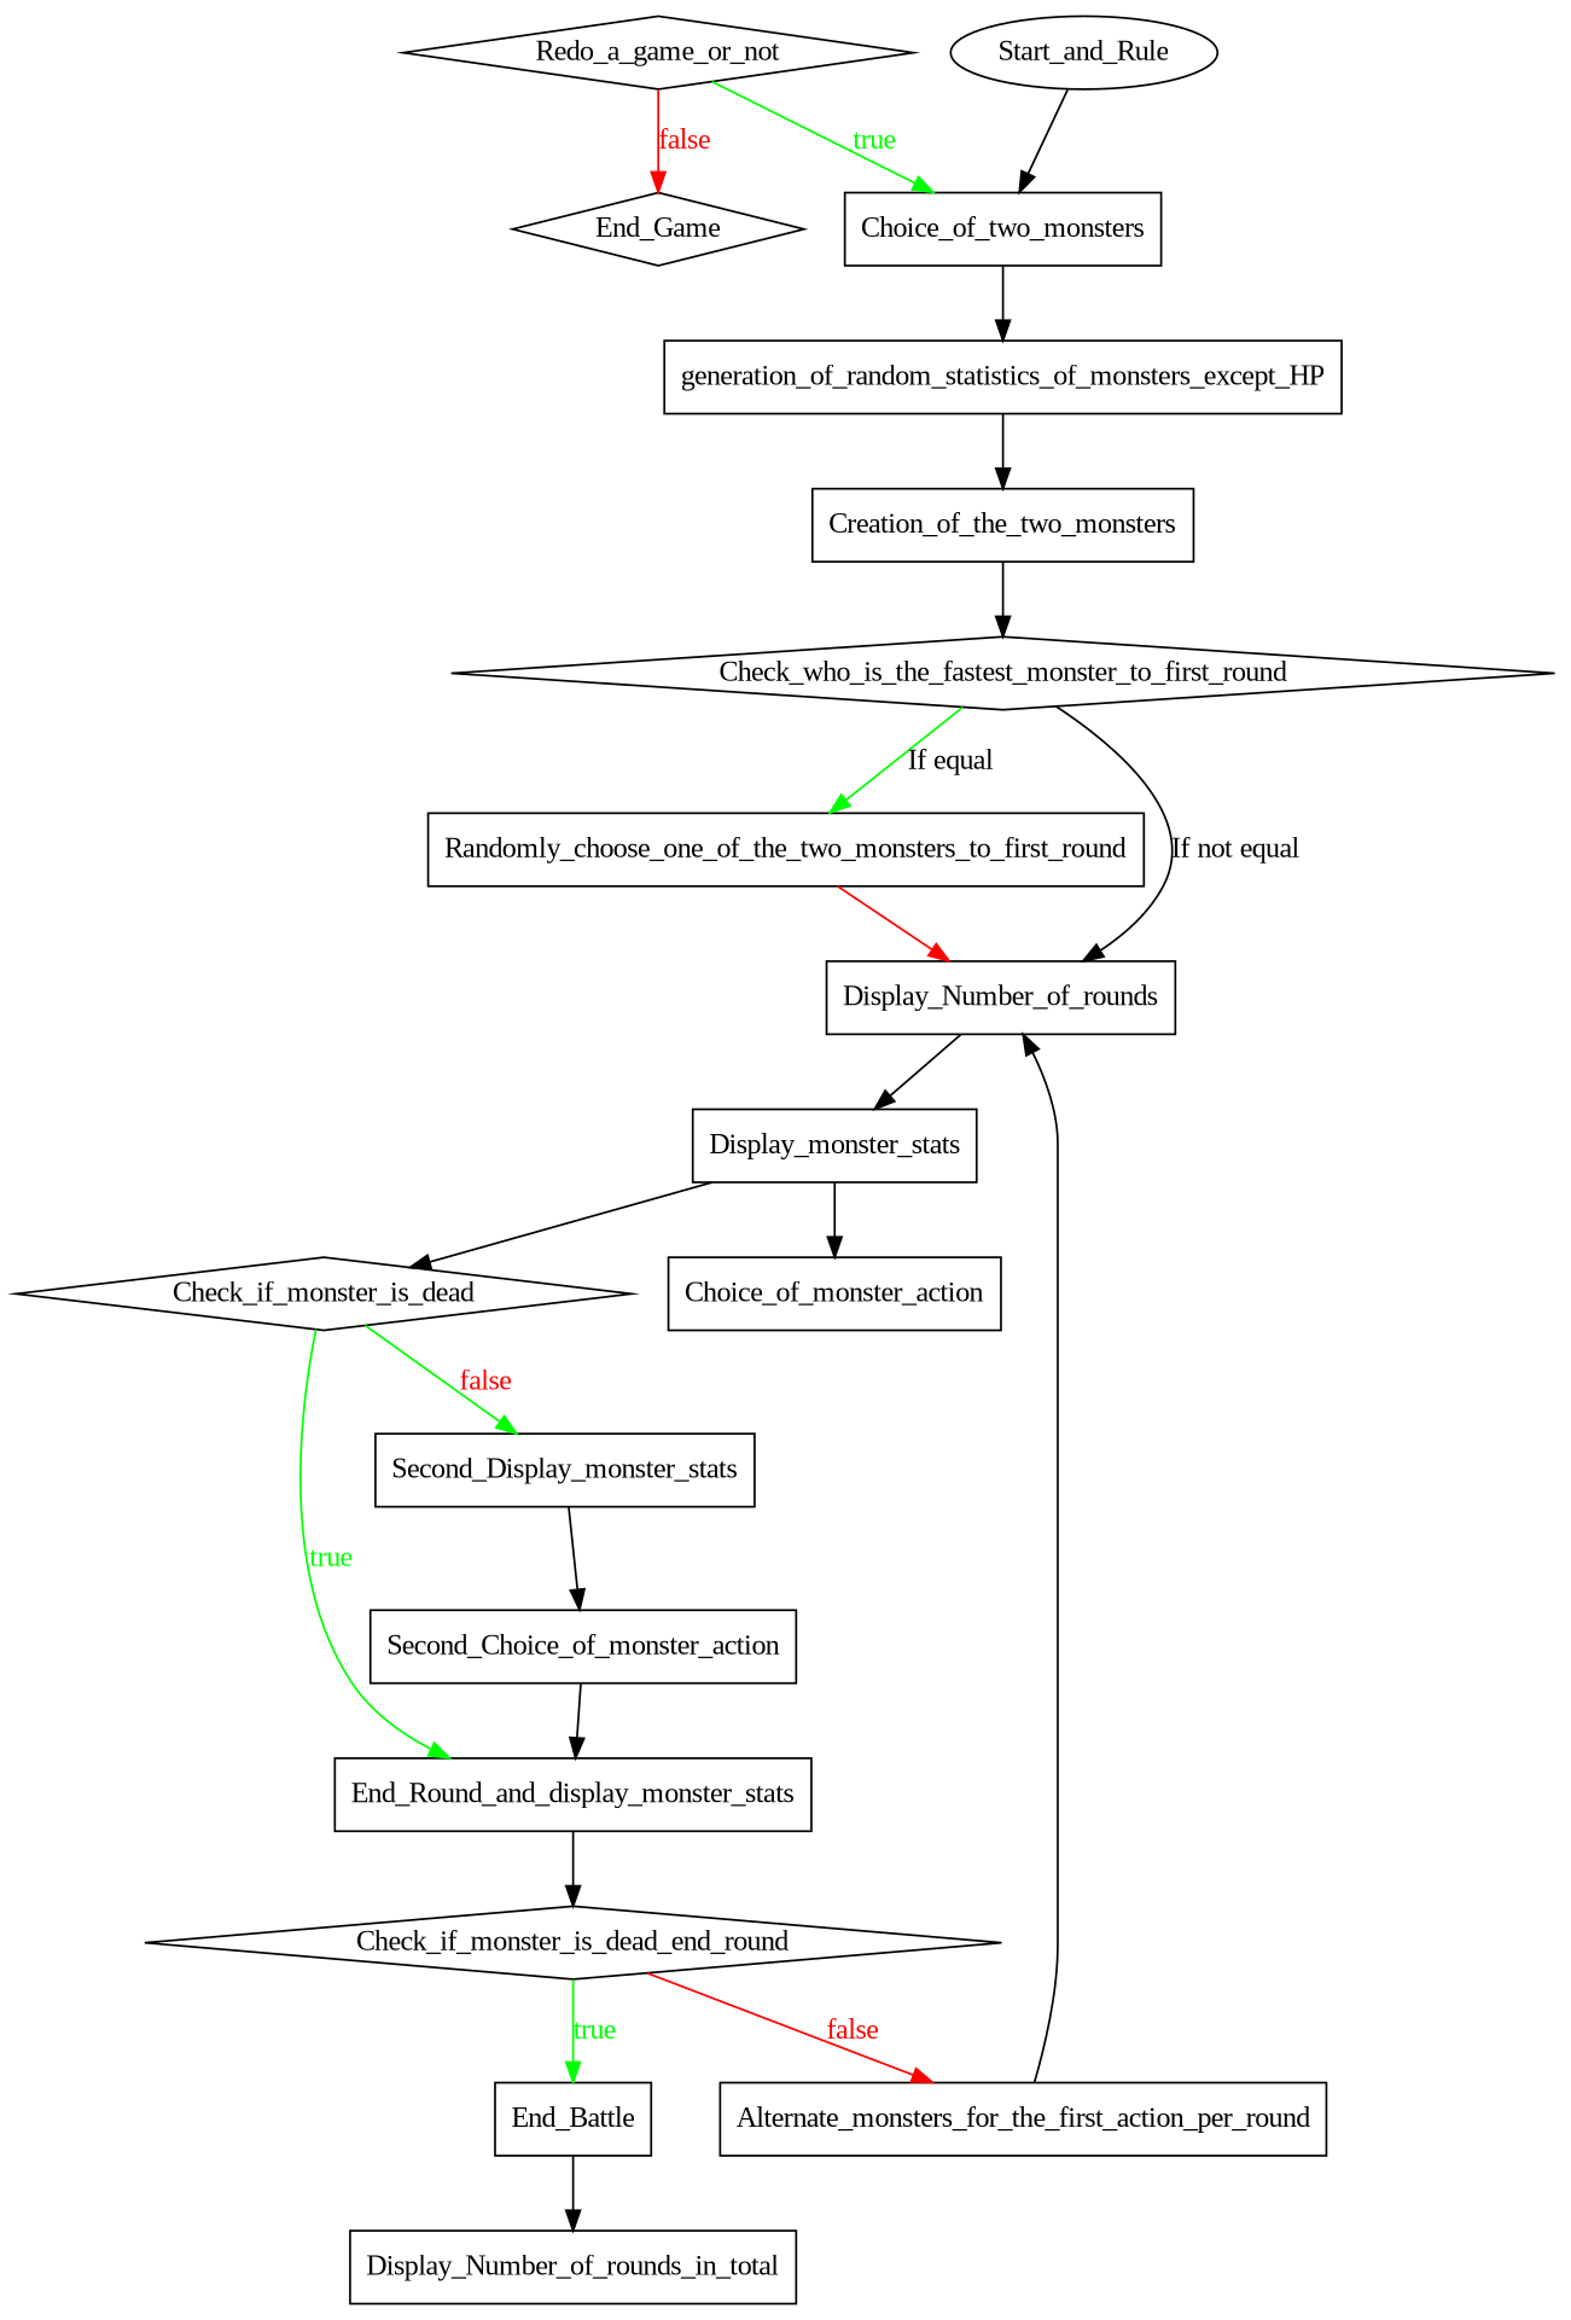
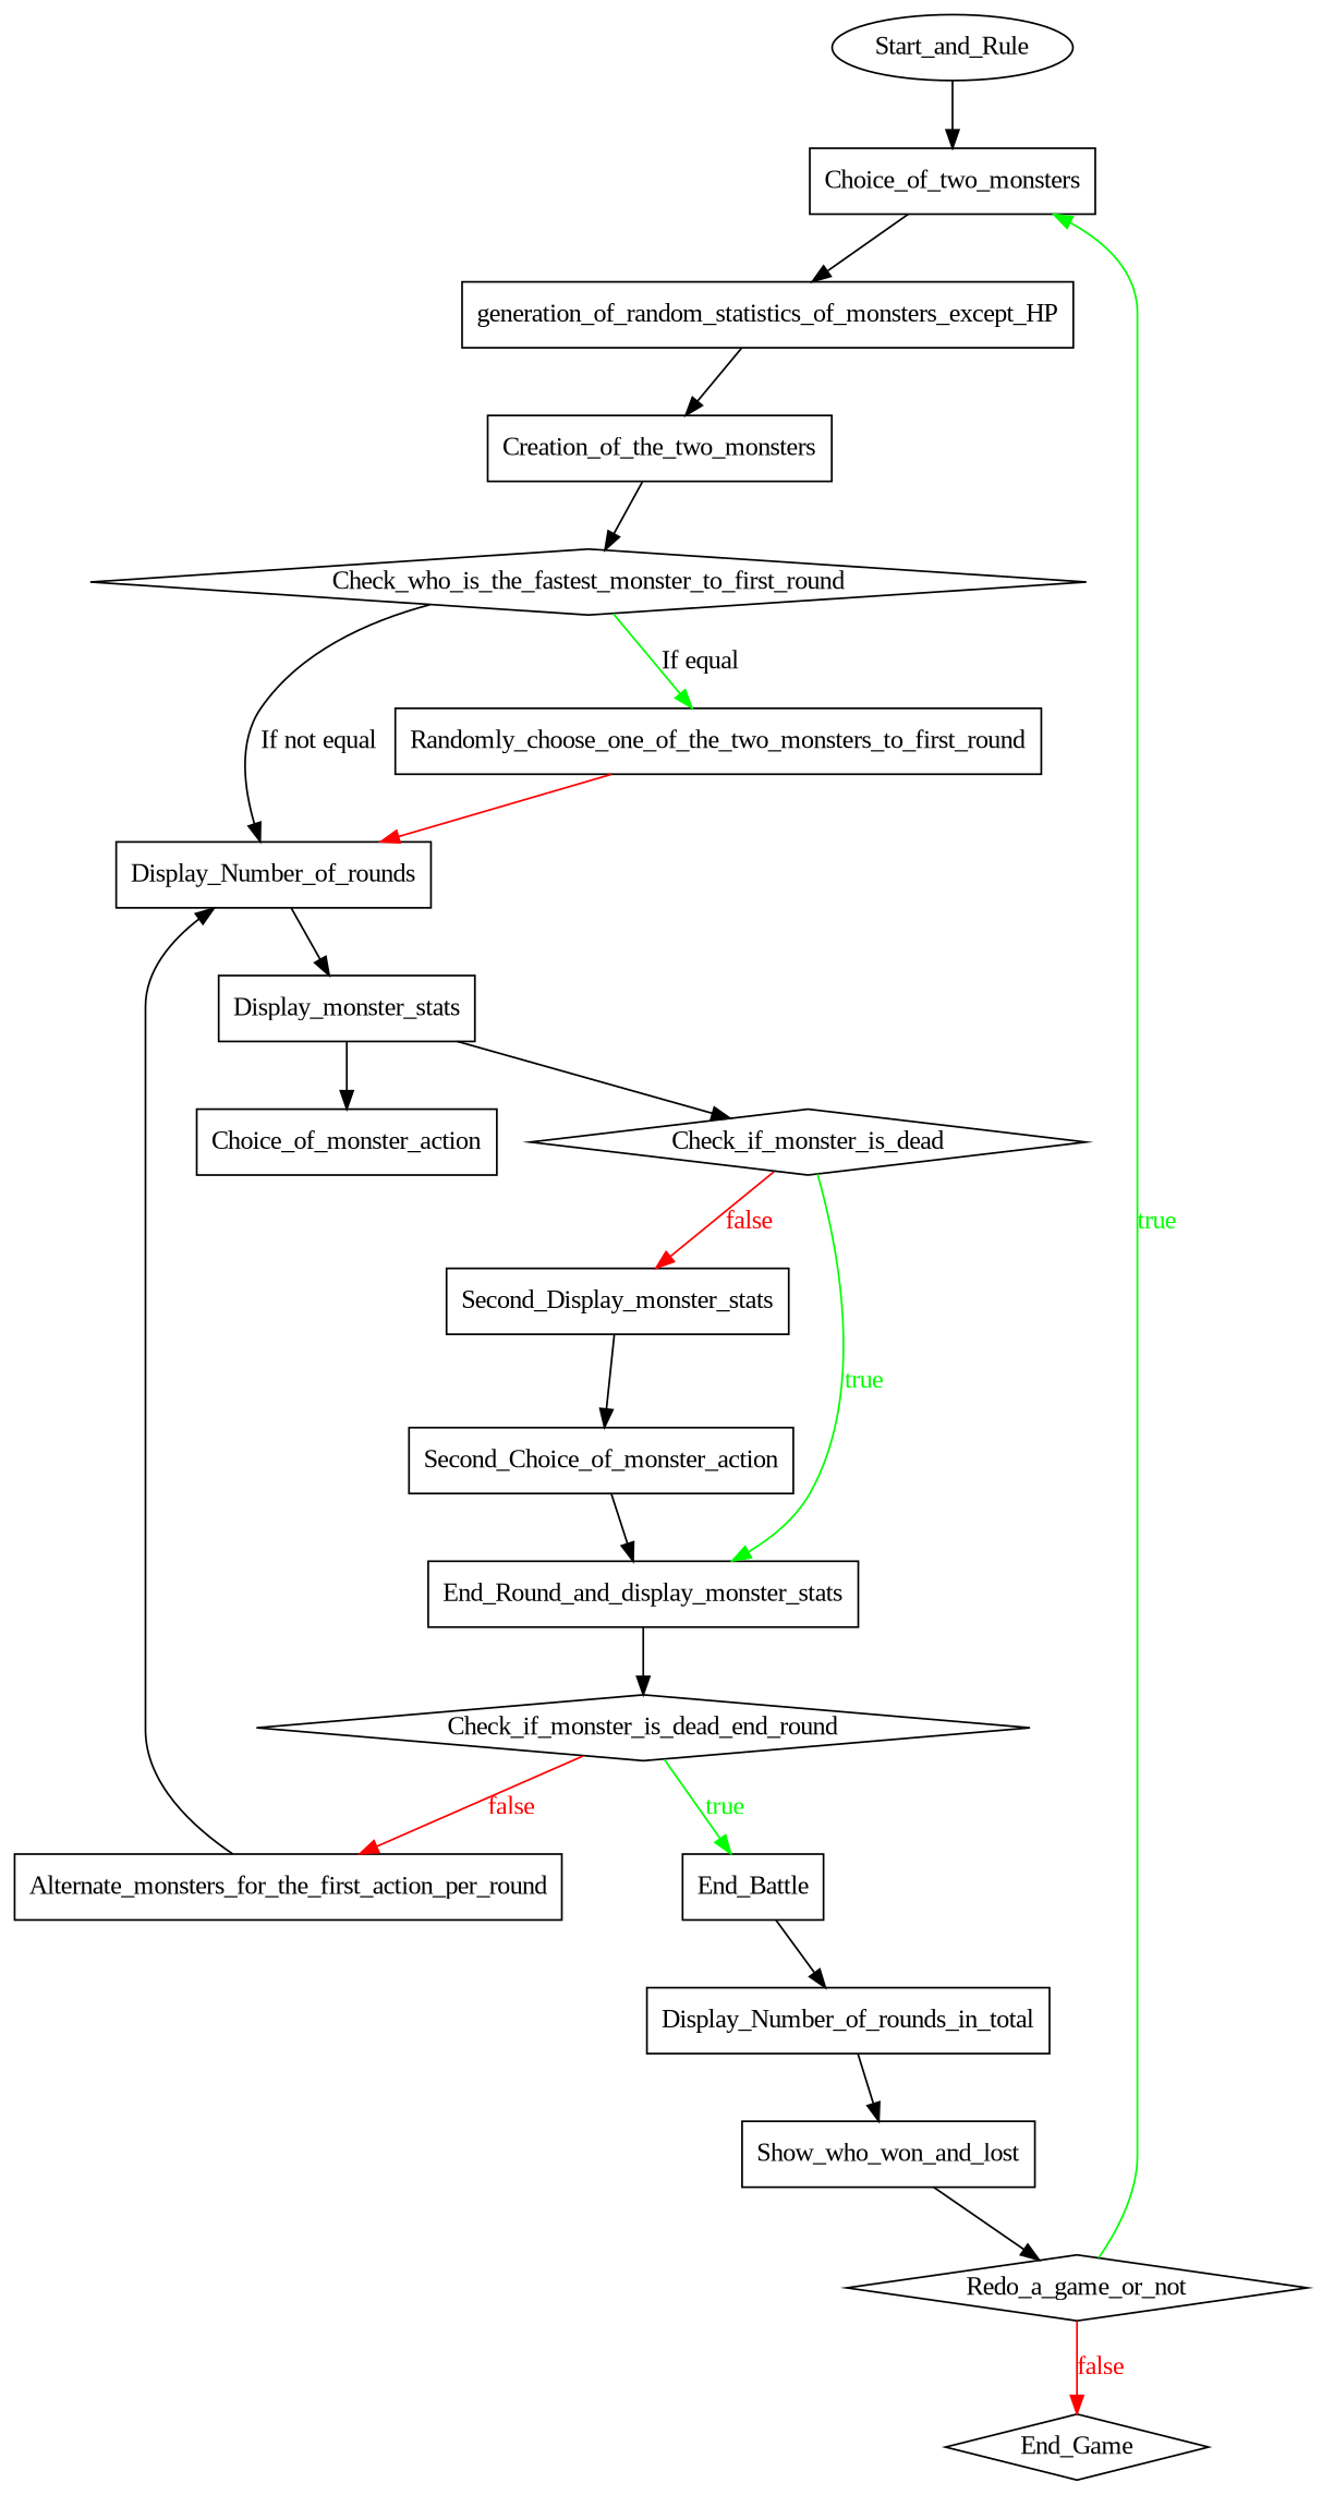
  digraph {
    fontname="Liberation Serif"
    node [fontname="Liberation Serif" shape=box]
    edge [fontname="Liberation Serif"]
    Choice_of_two_monsters
    generation_of_random_statistics_of_monsters_except_HP
    Creation_of_the_two_monsters
    Check_who_is_the_fastest_monster_to_first_round [shape=diamond]
    Randomly_choose_one_of_the_two_monsters_to_first_round
    Display_Number_of_rounds
    Display_monster_stats
    Choice_of_monster_action
    Check_if_monster_is_dead [shape=diamond]
    Alternate_monsters_for_the_first_action_per_round
    Second_Display_monster_stats
    End_Round_and_display_monster_stats
    Second_Choice_of_monster_action
    Check_if_monster_is_dead_end_round [shape=diamond]
    End_Battle
    Display_Number_of_rounds_in_total
+   Show_who_won_and_lost
    Redo_a_game_or_not [shape=diamond]
    End_Game [shape=diamond]
    Start_and_Rule [shape=""]
    Choice_of_two_monsters -> generation_of_random_statistics_of_monsters_except_HP
    generation_of_random_statistics_of_monsters_except_HP -> Creation_of_the_two_monsters
    Creation_of_the_two_monsters -> Check_who_is_the_fastest_monster_to_first_round
    Check_who_is_the_fastest_monster_to_first_round -> Randomly_choose_one_of_the_two_monsters_to_first_round [color=green label="If equal"]
    Check_who_is_the_fastest_monster_to_first_round -> Display_Number_of_rounds [label="If not equal"]
    Randomly_choose_one_of_the_two_monsters_to_first_round -> Display_Number_of_rounds [color=red]
    Display_Number_of_rounds -> Display_monster_stats
    Display_monster_stats -> Choice_of_monster_action
    Display_monster_stats -> Check_if_monster_is_dead
-   Check_if_monster_is_dead -> Second_Display_monster_stats [color=green fontcolor=red label=false]
+   Check_if_monster_is_dead -> Second_Display_monster_stats [color=red fontcolor=red label=false]
    Check_if_monster_is_dead -> End_Round_and_display_monster_stats [color=green fontcolor=green label=true]
    Alternate_monsters_for_the_first_action_per_round -> Display_Number_of_rounds
    Second_Display_monster_stats -> Second_Choice_of_monster_action
    End_Round_and_display_monster_stats -> Check_if_monster_is_dead_end_round
    Second_Choice_of_monster_action -> End_Round_and_display_monster_stats
    Check_if_monster_is_dead_end_round -> Alternate_monsters_for_the_first_action_per_round [color=red fontcolor=red label=false]
    Check_if_monster_is_dead_end_round -> End_Battle [color=green fontcolor=green label=true]
    End_Battle -> Display_Number_of_rounds_in_total
+   Display_Number_of_rounds_in_total -> Show_who_won_and_lost
+   Show_who_won_and_lost -> Redo_a_game_or_not
    Redo_a_game_or_not -> Choice_of_two_monsters [color=green fontcolor=green label=true]
    Redo_a_game_or_not -> End_Game [color=red fontcolor=red label=false]
    Start_and_Rule -> Choice_of_two_monsters
  }
